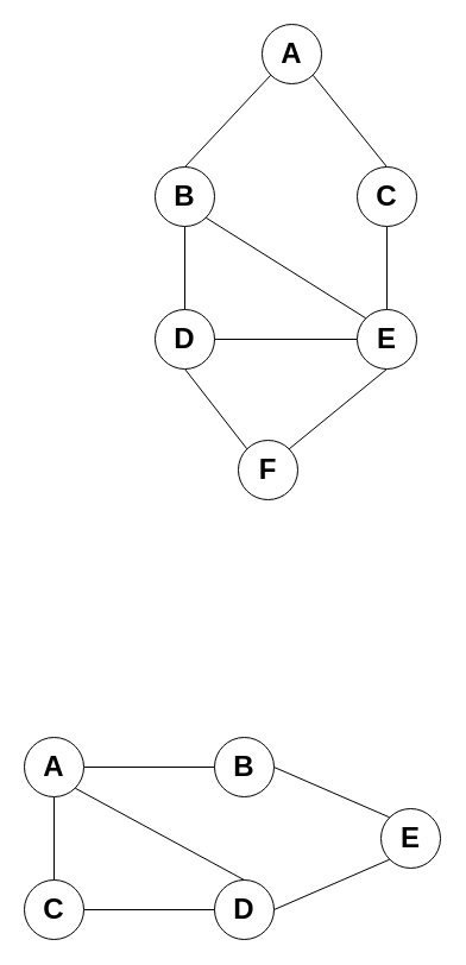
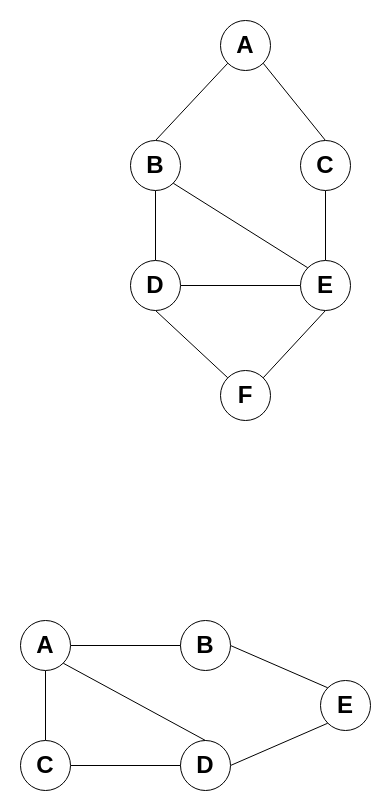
  <mxCell id="0" />
  <mxCell id="1" parent="0" />
  <mxCell id="2" style="rounded=0;orthogonalLoop=1;jettySize=auto;html=1;exitX=0;exitY=1;exitDx=0;exitDy=0;entryX=0.5;entryY=0;entryDx=0;entryDy=0;endArrow=none;endFill=0;" parent="1" source="4" target="7" edge="1"><mxGeometry relative="1" as="geometry" /></mxCell>
  <mxCell id="3" style="rounded=0;orthogonalLoop=1;jettySize=auto;html=1;exitX=1;exitY=1;exitDx=0;exitDy=0;entryX=0.5;entryY=0;entryDx=0;entryDy=0;endArrow=none;endFill=0;" parent="1" source="4" target="9" edge="1"><mxGeometry relative="1" as="geometry" /></mxCell>
  <mxCell id="4" value="&lt;font style=&quot;font-size: 24px;&quot;&gt;&lt;b&gt;A&lt;/b&gt;&lt;/font&gt;" style="ellipse;whiteSpace=wrap;html=1;aspect=fixed;" parent="1" vertex="1"><mxGeometry x="220" y="20" width="50" height="50" as="geometry" /></mxCell>
  <mxCell id="5" style="rounded=0;orthogonalLoop=1;jettySize=auto;html=1;exitX=1;exitY=1;exitDx=0;exitDy=0;entryX=0;entryY=0;entryDx=0;entryDy=0;endArrow=none;endFill=0;" parent="1" source="7" target="15" edge="1"><mxGeometry relative="1" as="geometry" /></mxCell>
  <mxCell id="6" style="rounded=0;orthogonalLoop=1;jettySize=auto;html=1;exitX=0.5;exitY=1;exitDx=0;exitDy=0;entryX=0.5;entryY=0;entryDx=0;entryDy=0;endArrow=none;endFill=0;" parent="1" source="7" target="12" edge="1"><mxGeometry relative="1" as="geometry" /></mxCell>
  <mxCell id="7" value="&lt;font style=&quot;font-size: 24px;&quot;&gt;&lt;b&gt;B&lt;/b&gt;&lt;/font&gt;" style="ellipse;whiteSpace=wrap;html=1;aspect=fixed;" parent="1" vertex="1"><mxGeometry x="130" y="140" width="50" height="50" as="geometry" /></mxCell>
  <mxCell id="8" style="rounded=0;orthogonalLoop=1;jettySize=auto;html=1;exitX=0.5;exitY=1;exitDx=0;exitDy=0;entryX=0.5;entryY=0;entryDx=0;entryDy=0;endArrow=none;endFill=0;" parent="1" source="9" target="15" edge="1"><mxGeometry relative="1" as="geometry" /></mxCell>
  <mxCell id="9" value="&lt;font style=&quot;font-size: 24px;&quot;&gt;&lt;b&gt;C&lt;/b&gt;&lt;/font&gt;" style="ellipse;whiteSpace=wrap;html=1;aspect=fixed;" parent="1" vertex="1"><mxGeometry x="300" y="140" width="50" height="50" as="geometry" /></mxCell>
  <mxCell id="10" style="rounded=0;orthogonalLoop=1;jettySize=auto;html=1;exitX=1;exitY=0.5;exitDx=0;exitDy=0;entryX=0;entryY=0.5;entryDx=0;entryDy=0;endArrow=none;endFill=0;" parent="1" source="12" target="15" edge="1"><mxGeometry relative="1" as="geometry" /></mxCell>
  <mxCell id="11" style="rounded=0;orthogonalLoop=1;jettySize=auto;html=1;exitX=0.5;exitY=1;exitDx=0;exitDy=0;entryX=0;entryY=0;entryDx=0;entryDy=0;endArrow=none;endFill=0;" parent="1" source="12" target="13" edge="1"><mxGeometry relative="1" as="geometry" /></mxCell>
  <mxCell id="12" value="&lt;font style=&quot;font-size: 24px;&quot;&gt;&lt;b&gt;D&lt;/b&gt;&lt;/font&gt;" style="ellipse;whiteSpace=wrap;html=1;aspect=fixed;" parent="1" vertex="1"><mxGeometry x="130" y="260" width="50" height="50" as="geometry" /></mxCell>
- <mxCell id="13" value="&lt;font style=&quot;font-size: 24px;&quot;&gt;&lt;b&gt;F&lt;/b&gt;&lt;/font&gt;" style="ellipse;whiteSpace=wrap;html=1;aspect=fixed;" parent="1" vertex="1"><mxGeometry x="200" y="370" width="50" height="50" as="geometry" /></mxCell>
+ <mxCell id="13" value="&lt;font style=&quot;font-size: 24px;&quot;&gt;&lt;b&gt;F&lt;/b&gt;&lt;/font&gt;" style="ellipse;whiteSpace=wrap;html=1;aspect=fixed;" parent="1" vertex="1"><mxGeometry x="220" y="370" width="50" height="50" as="geometry" /></mxCell>
  <mxCell id="14" style="rounded=0;orthogonalLoop=1;jettySize=auto;html=1;exitX=0.5;exitY=1;exitDx=0;exitDy=0;entryX=1;entryY=0;entryDx=0;entryDy=0;endArrow=none;endFill=0;" parent="1" source="15" target="13" edge="1"><mxGeometry relative="1" as="geometry" /></mxCell>
  <mxCell id="15" value="&lt;font style=&quot;font-size: 24px;&quot;&gt;&lt;b&gt;E&lt;/b&gt;&lt;/font&gt;" style="ellipse;whiteSpace=wrap;html=1;aspect=fixed;" parent="1" vertex="1"><mxGeometry x="300" y="260" width="50" height="50" as="geometry" /></mxCell>
  <mxCell id="16" style="rounded=0;orthogonalLoop=1;jettySize=auto;html=1;exitX=1;exitY=0.5;exitDx=0;exitDy=0;entryX=0;entryY=1;entryDx=0;entryDy=0;endArrow=none;endFill=0;" edge="1" parent="1" source="17" target="26"><mxGeometry relative="1" as="geometry" /></mxCell>
  <mxCell id="17" value="&lt;font style=&quot;font-size: 24px;&quot;&gt;&lt;b&gt;D&lt;/b&gt;&lt;/font&gt;" style="ellipse;whiteSpace=wrap;html=1;aspect=fixed;" vertex="1" parent="1"><mxGeometry x="180" y="740" width="50" height="50" as="geometry" /></mxCell>
  <mxCell id="18" style="rounded=0;orthogonalLoop=1;jettySize=auto;html=1;exitX=1;exitY=0.5;exitDx=0;exitDy=0;entryX=0;entryY=0;entryDx=0;entryDy=0;endArrow=none;endFill=0;" edge="1" parent="1" source="19" target="26"><mxGeometry relative="1" as="geometry" /></mxCell>
  <mxCell id="19" value="&lt;font style=&quot;font-size: 24px;&quot;&gt;&lt;b&gt;B&lt;/b&gt;&lt;/font&gt;" style="ellipse;whiteSpace=wrap;html=1;aspect=fixed;" vertex="1" parent="1"><mxGeometry x="180" y="620" width="50" height="50" as="geometry" /></mxCell>
  <mxCell id="20" style="rounded=0;orthogonalLoop=1;jettySize=auto;html=1;exitX=1;exitY=0.5;exitDx=0;exitDy=0;entryX=0;entryY=0.5;entryDx=0;entryDy=0;endArrow=none;endFill=0;" edge="1" parent="1" source="23" target="19"><mxGeometry relative="1" as="geometry" /></mxCell>
  <mxCell id="21" style="rounded=0;orthogonalLoop=1;jettySize=auto;html=1;exitX=1;exitY=1;exitDx=0;exitDy=0;entryX=0.5;entryY=0;entryDx=0;entryDy=0;endArrow=none;endFill=0;" edge="1" parent="1" source="23" target="17"><mxGeometry relative="1" as="geometry" /></mxCell>
  <mxCell id="22" style="rounded=0;orthogonalLoop=1;jettySize=auto;html=1;exitX=0.5;exitY=1;exitDx=0;exitDy=0;entryX=0.5;entryY=0;entryDx=0;entryDy=0;endArrow=none;endFill=0;" edge="1" parent="1" source="23" target="25"><mxGeometry relative="1" as="geometry" /></mxCell>
  <mxCell id="23" value="&lt;font style=&quot;font-size: 24px;&quot;&gt;&lt;b&gt;A&lt;/b&gt;&lt;/font&gt;" style="ellipse;whiteSpace=wrap;html=1;aspect=fixed;" vertex="1" parent="1"><mxGeometry x="20" y="620" width="50" height="50" as="geometry" /></mxCell>
  <mxCell id="24" style="rounded=0;orthogonalLoop=1;jettySize=auto;html=1;exitX=1;exitY=0.5;exitDx=0;exitDy=0;entryX=0;entryY=0.5;entryDx=0;entryDy=0;endArrow=none;endFill=0;" edge="1" parent="1" source="25" target="17"><mxGeometry relative="1" as="geometry" /></mxCell>
  <mxCell id="25" value="&lt;font style=&quot;font-size: 24px;&quot;&gt;&lt;b&gt;C&lt;/b&gt;&lt;/font&gt;" style="ellipse;whiteSpace=wrap;html=1;aspect=fixed;" vertex="1" parent="1"><mxGeometry x="20" y="740" width="50" height="50" as="geometry" /></mxCell>
  <mxCell id="26" value="&lt;font style=&quot;font-size: 24px;&quot;&gt;&lt;b&gt;E&lt;/b&gt;&lt;/font&gt;" style="ellipse;whiteSpace=wrap;html=1;aspect=fixed;" vertex="1" parent="1"><mxGeometry x="320" y="680" width="50" height="50" as="geometry" /></mxCell>
